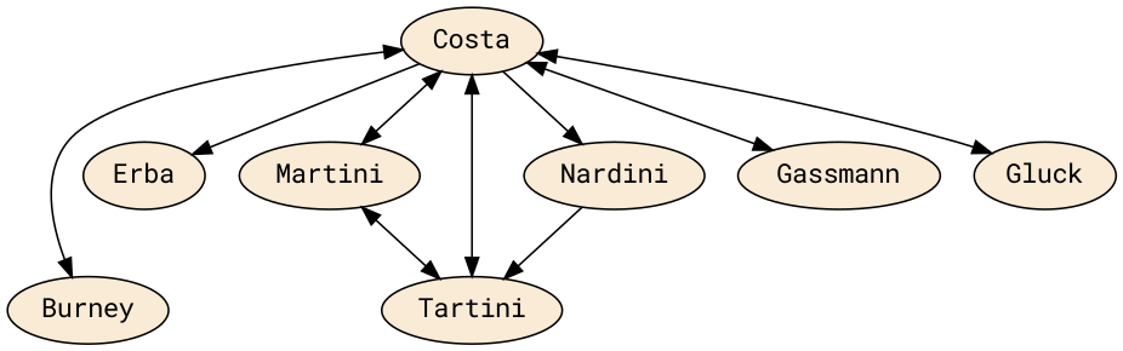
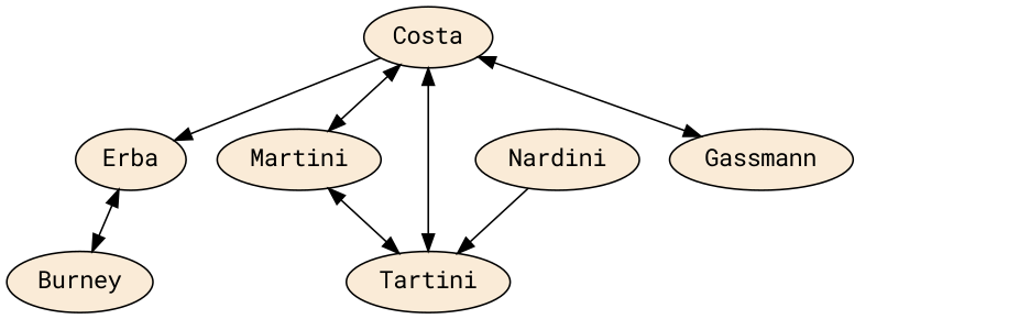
  digraph {
    fontname="Roboto Mono"
    node [fillcolor=antiquewhite fontname="Roboto Mono" style=filled]
    edge [dir=both fontname="Roboto Mono"]
    Costa
    Burney
    Martini
    Tartini
    Nardini
    Erba
    Gassmann
-   Gluck
-   Costa -> Burney
+   Erba -> Burney
    Costa -> Martini
    Costa -> Tartini
-   Costa -> Nardini [dir=""]
    Costa -> Erba [dir=""]
    Costa -> Gassmann
-   Costa -> Gluck
    Martini -> Tartini
    Nardini -> Tartini [dir=""]
  }
